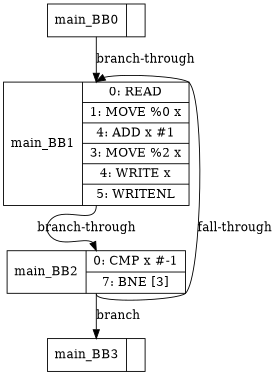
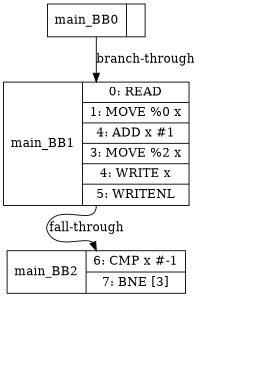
  digraph {
    node [shape=record]
    edge [headport=n tailport=s]
    n1 [label="<b>main_BB0| {}"]
    n2 [label="<b>main_BB1| {0: READ |1: MOVE %0 x|4: ADD x #1|3: MOVE %2 x|4: WRITE x|5: WRITENL }"]
-   n3 [label="<b>main_BB2| {0: CMP x #-1|7: BNE [3]}"]
-   n4 [label="<b>main_BB3| {}"]
+   n3 [label="<b>main_BB2| {6: CMP x #-1|7: BNE [3]}"]
    n1 -> n2 [label="branch-through"]
-   n2 -> n3 [label="branch-through"]
-   n3 -> n2 [label="fall-through"]
-   n3 -> n4 [label=branch]
+   n2 -> n3 [label="fall-through"]
  }
